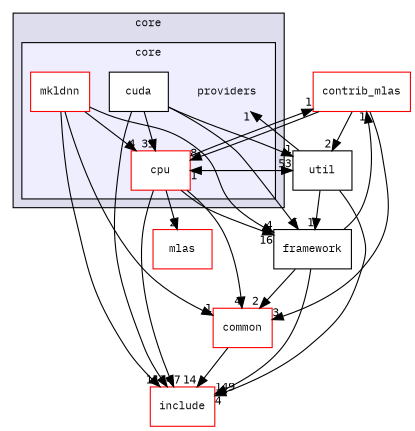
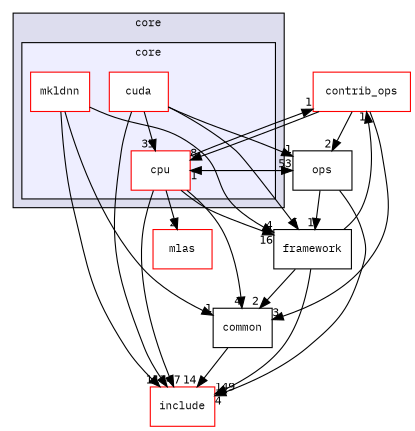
  digraph {
    compound=true
    fontname="IBM Plex Mono"
    node [fontname="IBM Plex Mono" fontsize=10 shape=box color=red fillcolor=white style=filled]
    edge [fontname="IBM Plex Mono" headlabel=1 labeldistance=1.5 labelfontname=Helvetica labelfontsize=10]
-   n1 [label=providers shape=plaintext color="" fillcolor="" style=""]
    n2 [label=cpu]
-   n3 [color=black label=cuda]
+   n3 [label=cuda]
    n4 [label=mkldnn]
    n5 [label=mlas]
-   n6 [label=contrib_mlas]
+   n6 [label=contrib_ops]
    n7 [label=framework color="" fillcolor="" style=""]
-   n8 [label=common]
+   n8 [color=black label=common]
    n9 [label=include]
-   n10 [label=util color="" fillcolor="" style=""]
+   n10 [label=ops color="" fillcolor="" style=""]
    subgraph cluster_1 {
      bgcolor="#ddddee"
      fontsize=10
      label=core
      pencolor=black
      subgraph cluster_2 {
        bgcolor="#eeeeff"
        fontsize=10
        label=core
        pencolor=black
-       n1
        n2
        n3
        n4
      }
    }
    n2 -> n5 [headlabel=2]
    n2 -> n6
    n2 -> n7 [headlabel=16]
    n2 -> n8 [headlabel=4]
    n2 -> n9 [headlabel=174]
    n2 -> n10 [headlabel=53]
    n3 -> n2 [headlabel=35]
    n3 -> n7 [headlabel=6]
    n3 -> n9 [headlabel=47]
    n3 -> n10
-   n4 -> n2 [headlabel=4]
    n4 -> n7 [headlabel=4]
    n4 -> n8
    n4 -> n9 [headlabel=11]
    n6 -> n2 [headlabel=8]
    n6 -> n8 [headlabel=3]
    n6 -> n10 [headlabel=2]
    n7 -> n6
    n7 -> n8 [headlabel=2]
    n7 -> n9 [headlabel=149]
    n8 -> n9 [headlabel=14]
-   n10 -> n1
    n10 -> n2
    n10 -> n7
    n10 -> n9 [headlabel=4]
  }
